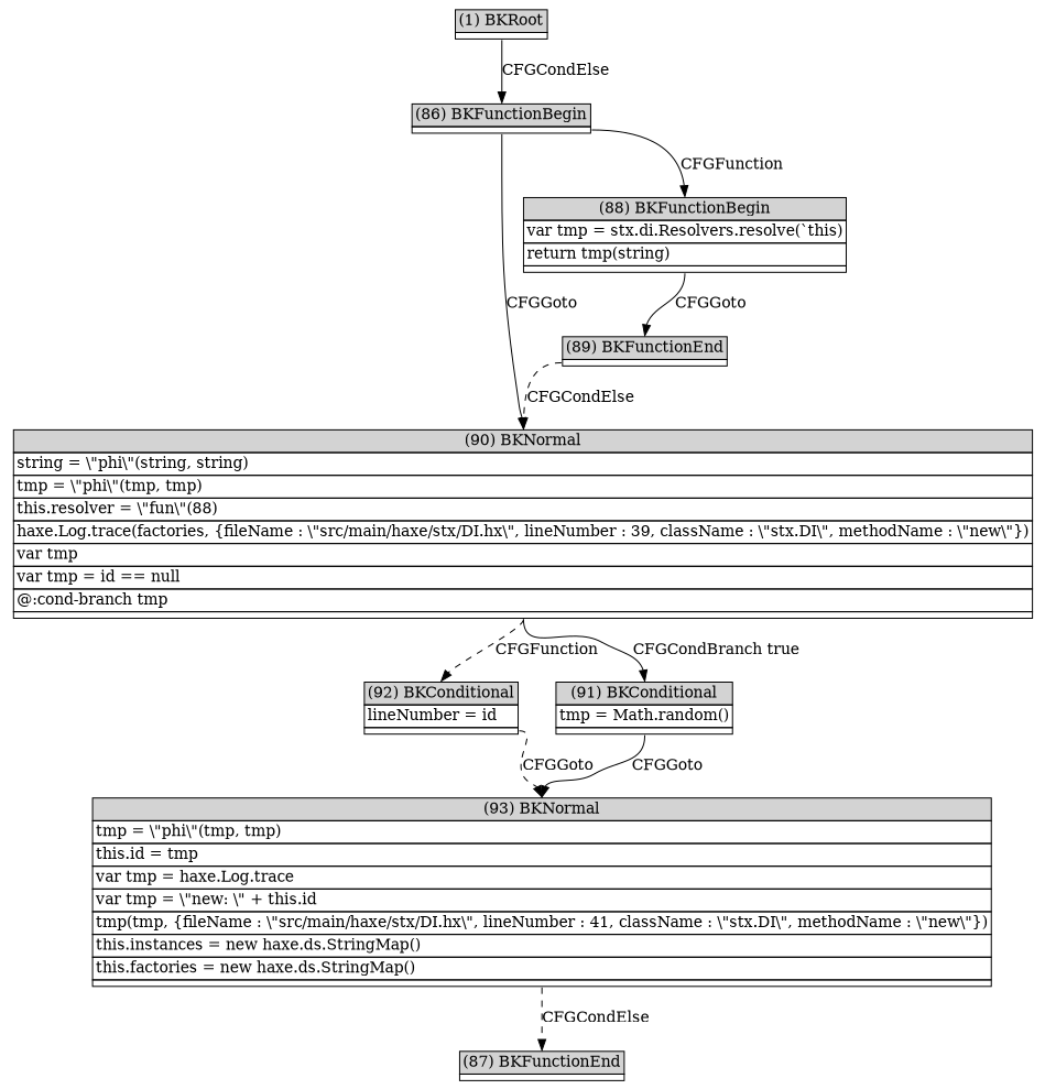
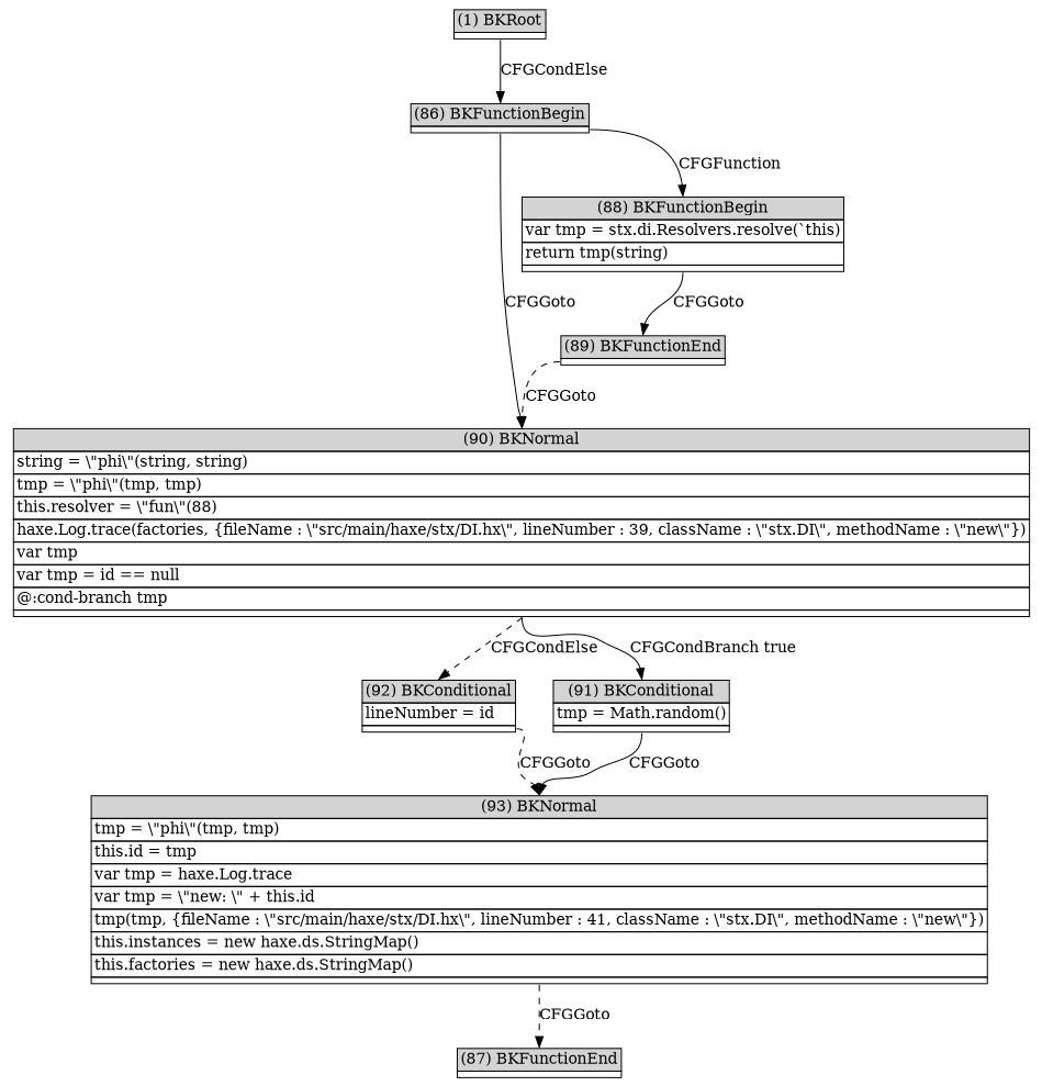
  digraph {
    node [shape=plaintext]
    edge [headport=in style=solid tailport=out]
    n1 [label=<<table BORDER="0" CELLBORDER="1" CELLSPACING="0"> 	<tr><td port="in" bgcolor="lightgray">(93) BKNormal</td></tr> 	<tr><td port="ep0" align="left">tmp = \"phi\"(tmp, tmp)</td></tr> 	<tr><td port="e0" align="left">this.id = tmp</td></tr> 	<tr><td port="e1" align="left">var tmp = haxe.Log.trace</td></tr> 	<tr><td port="e2" align="left">var tmp = \"new: \" + this.id</td></tr> 	<tr><td port="e3" align="left">tmp(tmp, {fileName : \"src/main/haxe/stx/DI.hx\", lineNumber : 41, className : \"stx.DI\", methodName : \"new\"})</td></tr> 	<tr><td port="e4" align="left">this.instances = new haxe.ds.StringMap()</td></tr> 	<tr><td port="e5" align="left">this.factories = new haxe.ds.StringMap()</td></tr> 	<tr><td port="out"></td></tr> </table>>]
    n2 [label=<<table BORDER="0" CELLBORDER="1" CELLSPACING="0"> 	<tr><td port="in" bgcolor="lightgray">(87) BKFunctionEnd</td></tr> 	<tr><td port="out"></td></tr> </table>>]
    n3 [label=<<table BORDER="0" CELLBORDER="1" CELLSPACING="0"> 	<tr><td port="in" bgcolor="lightgray">(92) BKConditional</td></tr> 	<tr><td port="e0" align="left">lineNumber = id</td></tr> 	<tr><td port="out"></td></tr> </table>>]
    n4 [label=<<table BORDER="0" CELLBORDER="1" CELLSPACING="0"> 	<tr><td port="in" bgcolor="lightgray">(91) BKConditional</td></tr> 	<tr><td port="e0" align="left">tmp = Math.random()</td></tr> 	<tr><td port="out"></td></tr> </table>>]
    n5 [label=<<table BORDER="0" CELLBORDER="1" CELLSPACING="0"> 	<tr><td port="in" bgcolor="lightgray">(90) BKNormal</td></tr> 	<tr><td port="ep0" align="left">string = \"phi\"(string, string)</td></tr> 	<tr><td port="ep1" align="left">tmp = \"phi\"(tmp, tmp)</td></tr> 	<tr><td port="e0" align="left">this.resolver = \"fun\"(88)</td></tr> 	<tr><td port="e1" align="left">haxe.Log.trace(factories, {fileName : \"src/main/haxe/stx/DI.hx\", lineNumber : 39, className : \"stx.DI\", methodName : \"new\"})</td></tr> 	<tr><td port="e2" align="left">var tmp</td></tr> 	<tr><td port="e3" align="left">var tmp = id == null</td></tr> 	<tr><td port="e4" align="left">@:cond-branch tmp</td></tr> 	<tr><td port="out"></td></tr> </table>>]
    n6 [label=<<table BORDER="0" CELLBORDER="1" CELLSPACING="0"> 	<tr><td port="in" bgcolor="lightgray">(89) BKFunctionEnd</td></tr> 	<tr><td port="out"></td></tr> </table>>]
    n7 [label=<<table BORDER="0" CELLBORDER="1" CELLSPACING="0"> 	<tr><td port="in" bgcolor="lightgray">(88) BKFunctionBegin</td></tr> 	<tr><td port="e0" align="left">var tmp = stx.di.Resolvers.resolve(`this)</td></tr> 	<tr><td port="e1" align="left">return tmp(string)</td></tr> 	<tr><td port="out"></td></tr> </table>>]
    n8 [label=<<table BORDER="0" CELLBORDER="1" CELLSPACING="0"> 	<tr><td port="in" bgcolor="lightgray">(86) BKFunctionBegin</td></tr> 	<tr><td port="out"></td></tr> </table>>]
    n9 [label=<<table BORDER="0" CELLBORDER="1" CELLSPACING="0"> 	<tr><td port="in" bgcolor="lightgray">(1) BKRoot</td></tr> 	<tr><td port="out"></td></tr> </table>>]
-   n1 -> n2 [label=CFGCondElse style=dashed]
+   n1 -> n2 [label=CFGGoto style=dashed]
    n3 -> n1 [label=CFGGoto style=dashed]
    n4 -> n1 [label=CFGGoto]
-   n5 -> n3 [label=CFGFunction style=dashed]
+   n5 -> n3 [label=CFGCondElse style=dashed]
    n5 -> n4 [label="CFGCondBranch true"]
-   n6 -> n5 [label=CFGCondElse style=dashed]
+   n6 -> n5 [label=CFGGoto style=dashed]
    n7 -> n6 [label=CFGGoto]
    n8 -> n5 [label=CFGGoto]
    n8 -> n7 [label=CFGFunction]
    n9 -> n8 [label=CFGCondElse]
  }
